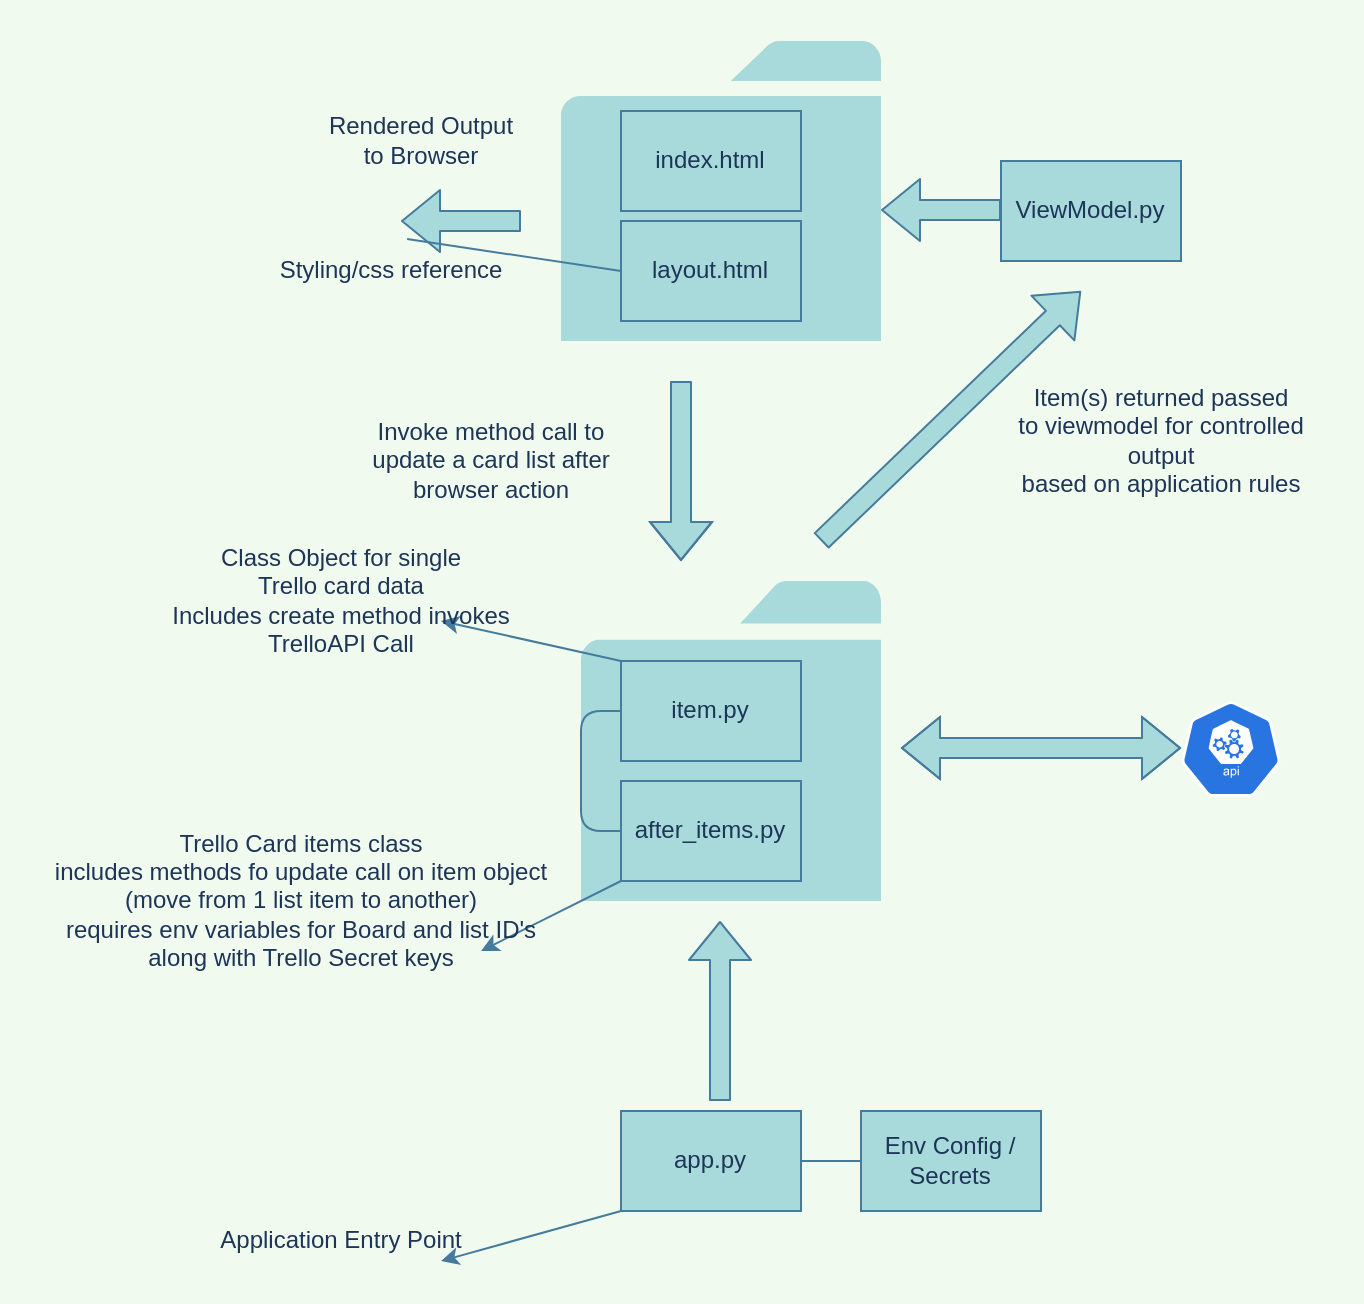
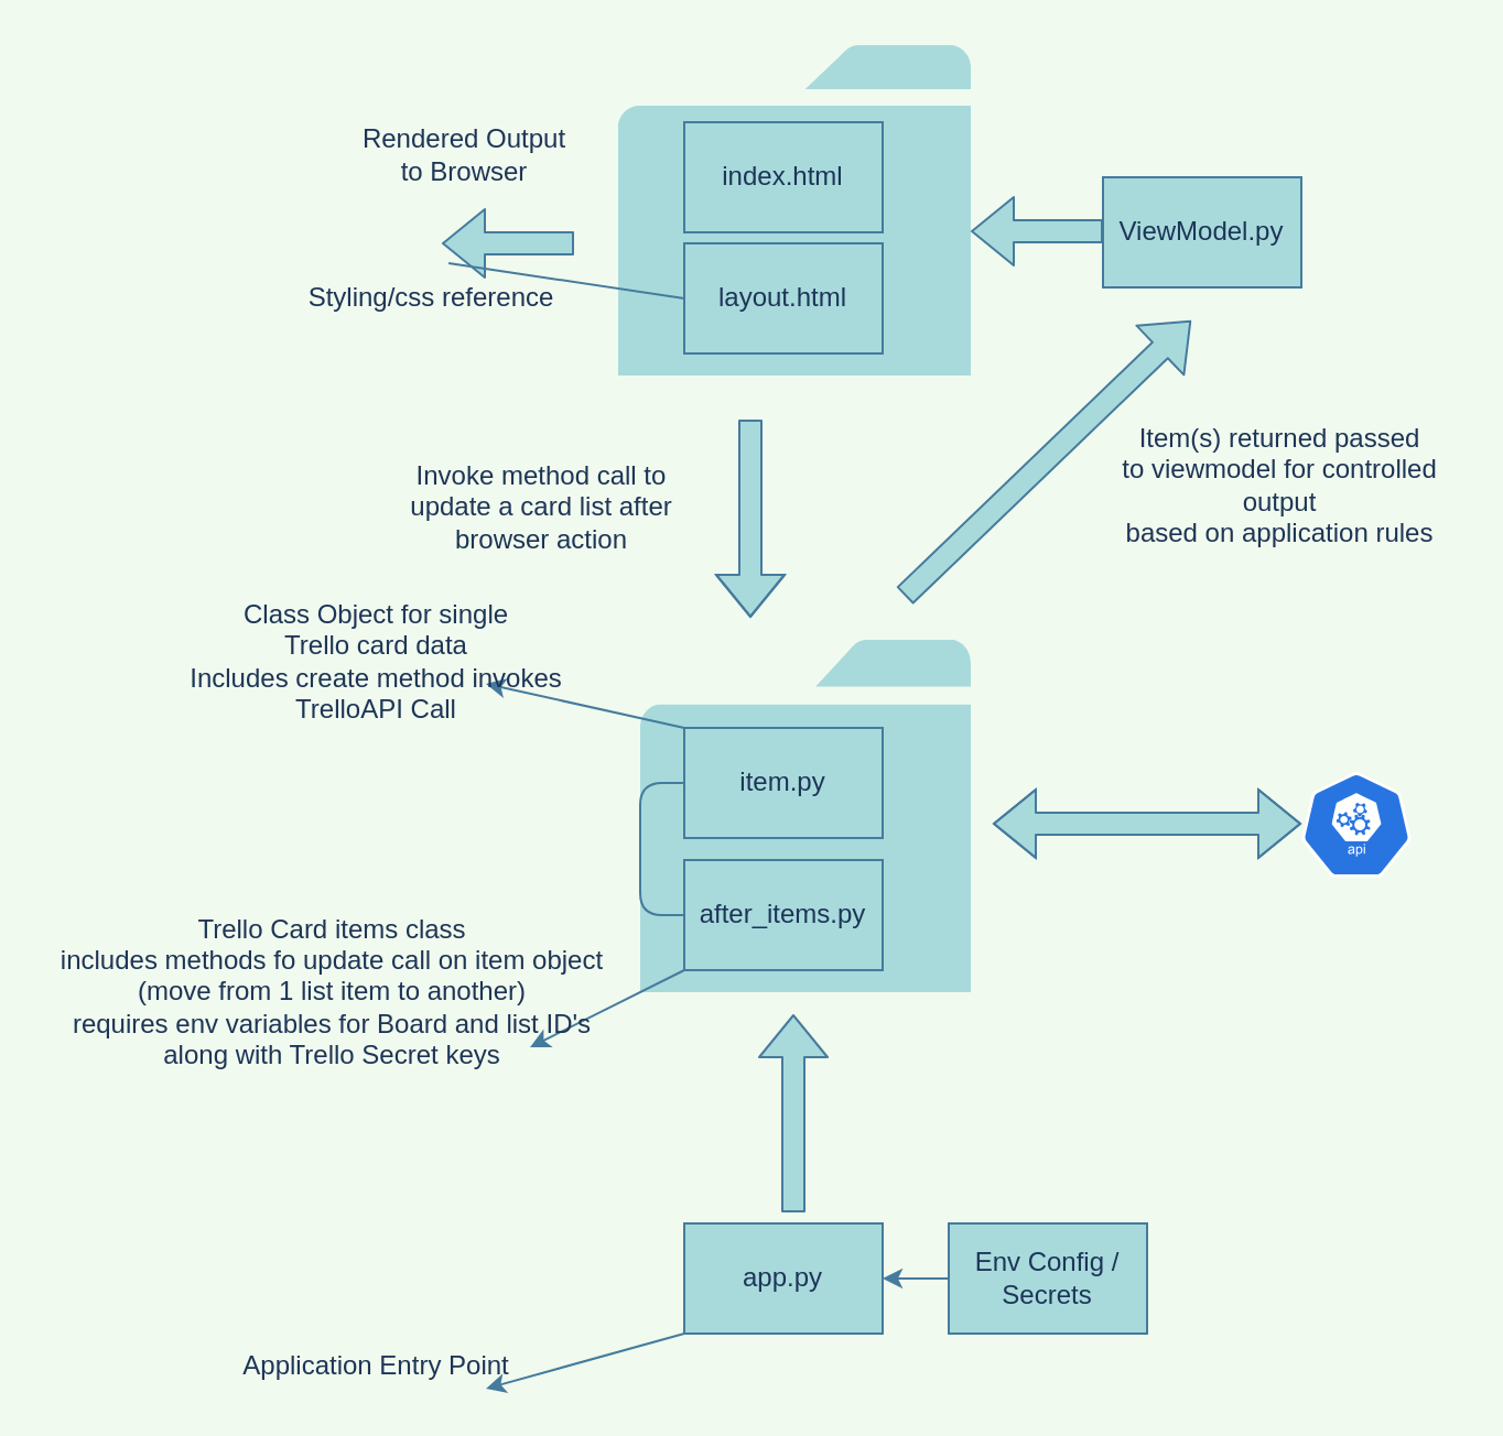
  <mxCell id="0" />
  <mxCell id="1" parent="0" />
  <mxCell id="2" value="" style="pointerEvents=1;shadow=0;dashed=0;html=1;strokeColor=none;labelPosition=center;verticalLabelPosition=bottom;verticalAlign=top;outlineConnect=0;align=center;shape=mxgraph.office.concepts.folder;fillColor=#A8DADC;rounded=0;sketch=0;fontColor=#1D3557;" vertex="1" parent="1"><mxGeometry x="280" y="20" width="160" height="150" as="geometry" /></mxCell>
  <mxCell id="3" value="" style="pointerEvents=1;shadow=0;dashed=0;html=1;strokeColor=none;labelPosition=center;verticalLabelPosition=bottom;verticalAlign=top;outlineConnect=0;align=center;shape=mxgraph.office.concepts.folder;fillColor=#A8DADC;rounded=0;sketch=0;fontColor=#1D3557;" vertex="1" parent="1"><mxGeometry x="290" y="290" width="150" height="160" as="geometry" /></mxCell>
  <mxCell id="4" value="index.html" style="rounded=0;whiteSpace=wrap;html=1;sketch=0;fontColor=#1D3557;strokeColor=#457B9D;fillColor=#A8DADC;" vertex="1" parent="1"><mxGeometry x="310" y="55" width="90" height="50" as="geometry" /></mxCell>
  <mxCell id="5" value="layout.html" style="rounded=0;whiteSpace=wrap;html=1;sketch=0;fontColor=#1D3557;strokeColor=#457B9D;fillColor=#A8DADC;" vertex="1" parent="1"><mxGeometry x="310" y="110" width="90" height="50" as="geometry" /></mxCell>
  <mxCell id="6" value="" style="shape=flexArrow;endArrow=classic;html=1;fontColor=#1D3557;strokeColor=#457B9D;fillColor=#A8DADC;labelBackgroundColor=#F1FAEE;" edge="1" parent="1"><mxGeometry width="50" height="50" relative="1" as="geometry"><mxPoint x="260" y="110" as="sourcePoint" /><mxPoint x="200" y="110" as="targetPoint" /></mxGeometry></mxCell>
  <mxCell id="7" value="Rendered Output &lt;br&gt;to Browser" style="text;html=1;align=center;verticalAlign=middle;resizable=0;points=[];autosize=1;strokeColor=none;fontColor=#1D3557;" vertex="1" parent="1"><mxGeometry x="155" y="55" width="110" height="30" as="geometry" /></mxCell>
  <mxCell id="8" value="ViewModel.py" style="rounded=0;whiteSpace=wrap;html=1;sketch=0;fontColor=#1D3557;strokeColor=#457B9D;fillColor=#A8DADC;" vertex="1" parent="1"><mxGeometry x="500" y="80" width="90" height="50" as="geometry" /></mxCell>
  <mxCell id="9" value="" style="shape=flexArrow;endArrow=classic;html=1;fontColor=#1D3557;strokeColor=#457B9D;fillColor=#A8DADC;labelBackgroundColor=#F1FAEE;" edge="1" parent="1"><mxGeometry width="50" height="50" relative="1" as="geometry"><mxPoint x="410" y="270" as="sourcePoint" /><mxPoint x="540" y="145" as="targetPoint" /><Array as="points" /></mxGeometry></mxCell>
  <mxCell id="10" value="Invoke method call to &lt;br&gt;update a card list after &lt;br&gt;browser action" style="text;html=1;align=center;verticalAlign=middle;resizable=0;points=[];autosize=1;strokeColor=none;fontColor=#1D3557;" vertex="1" parent="1"><mxGeometry x="180" y="205" width="130" height="50" as="geometry" /></mxCell>
  <mxCell id="11" value="" style="shape=flexArrow;endArrow=classic;html=1;fontColor=#1D3557;strokeColor=#457B9D;fillColor=#A8DADC;labelBackgroundColor=#F1FAEE;" edge="1" parent="1"><mxGeometry width="50" height="50" relative="1" as="geometry"><mxPoint x="500" y="104.5" as="sourcePoint" /><mxPoint x="440" y="104.5" as="targetPoint" /></mxGeometry></mxCell>
  <mxCell id="12" value="after_items.py" style="rounded=0;whiteSpace=wrap;html=1;sketch=0;fontColor=#1D3557;strokeColor=#457B9D;fillColor=#A8DADC;" vertex="1" parent="1"><mxGeometry x="310" y="390" width="90" height="50" as="geometry" /></mxCell>
  <mxCell id="13" style="edgeStyle=orthogonalEdgeStyle;curved=0;rounded=1;sketch=0;orthogonalLoop=1;jettySize=auto;html=1;exitX=0;exitY=0.5;exitDx=0;exitDy=0;entryX=0;entryY=0.5;entryDx=0;entryDy=0;fontColor=#1D3557;endArrow=none;endFill=0;strokeColor=#457B9D;fillColor=#A8DADC;" edge="1" parent="1" source="14" target="12"><mxGeometry relative="1" as="geometry" /></mxCell>
  <mxCell id="14" value="item.py" style="rounded=0;whiteSpace=wrap;html=1;sketch=0;fontColor=#1D3557;strokeColor=#457B9D;fillColor=#A8DADC;" vertex="1" parent="1"><mxGeometry x="310" y="330" width="90" height="50" as="geometry" /></mxCell>
  <mxCell id="15" value="Styling/css reference" style="text;html=1;align=center;verticalAlign=middle;resizable=0;points=[];autosize=1;strokeColor=none;fontColor=#1D3557;" vertex="1" parent="1"><mxGeometry x="130" y="125" width="130" height="20" as="geometry" /></mxCell>
  <mxCell id="16" value="" style="endArrow=classic;html=1;fontColor=#1D3557;strokeColor=#457B9D;fillColor=#A8DADC;exitX=0;exitY=0;exitDx=0;exitDy=0;" edge="1" parent="1" source="14"><mxGeometry width="50" height="50" relative="1" as="geometry"><mxPoint x="170" y="360" as="sourcePoint" /><mxPoint x="220" y="310" as="targetPoint" /></mxGeometry></mxCell>
  <mxCell id="17" value="" style="endArrow=none;html=1;fontColor=#1D3557;strokeColor=#457B9D;fillColor=#A8DADC;entryX=0;entryY=0.5;entryDx=0;entryDy=0;exitX=0.562;exitY=-0.3;exitDx=0;exitDy=0;exitPerimeter=0;endFill=0;" edge="1" parent="1" source="15" target="5"><mxGeometry width="50" height="50" relative="1" as="geometry"><mxPoint x="170" y="370" as="sourcePoint" /><mxPoint x="220" y="320" as="targetPoint" /></mxGeometry></mxCell>
  <mxCell id="18" value="Class Object for single &lt;br&gt;Trello card data&lt;br&gt;Includes create method invokes &lt;br&gt;TrelloAPI Call" style="text;html=1;align=center;verticalAlign=middle;resizable=0;points=[];autosize=1;strokeColor=none;fontColor=#1D3557;" vertex="1" parent="1"><mxGeometry x="80" y="270" width="180" height="60" as="geometry" /></mxCell>
  <mxCell id="19" value="" style="endArrow=classic;html=1;fontColor=#1D3557;strokeColor=#457B9D;fillColor=#A8DADC;exitX=0;exitY=1;exitDx=0;exitDy=0;" edge="1" parent="1" source="12"><mxGeometry width="50" height="50" relative="1" as="geometry"><mxPoint y="525" as="sourcePoint" x="230" /><mxPoint x="240" y="475" as="targetPoint" /></mxGeometry></mxCell>
  <mxCell id="20" value="Trello Card items class&lt;br&gt;includes methods fo update call on item object&lt;br&gt;(move from 1 list item to another)&lt;br&gt;requires env variables for Board and list ID's&lt;br&gt;along with Trello Secret keys" style="text;html=1;align=center;verticalAlign=middle;resizable=0;points=[];autosize=1;strokeColor=none;fontColor=#1D3557;" vertex="1" parent="1"><mxGeometry x="20" y="410" width="260" height="80" as="geometry" /></mxCell>
  <mxCell id="21" value="app.py" style="rounded=0;whiteSpace=wrap;html=1;sketch=0;fontColor=#1D3557;strokeColor=#457B9D;fillColor=#A8DADC;" vertex="1" parent="1"><mxGeometry x="310" y="555" width="90" height="50" as="geometry" /></mxCell>
  <mxCell id="22" value="" style="endArrow=classic;html=1;fontColor=#1D3557;strokeColor=#457B9D;fillColor=#A8DADC;exitX=0;exitY=1;exitDx=0;exitDy=0;" edge="1" parent="1" source="21"><mxGeometry width="50" height="50" relative="1" as="geometry"><mxPoint x="500" y="330" as="sourcePoint" /><mxPoint x="220" y="630" as="targetPoint" /></mxGeometry></mxCell>
  <mxCell id="23" value="Application Entry Point" style="text;html=1;align=center;verticalAlign=middle;resizable=0;points=[];autosize=1;strokeColor=none;fontColor=#1D3557;" vertex="1" parent="1"><mxGeometry x="100" y="610" width="140" height="20" as="geometry" /></mxCell>
  <mxCell id="24" value="Env Config / Secrets" style="rounded=0;whiteSpace=wrap;html=1;sketch=0;fontColor=#1D3557;strokeColor=#457B9D;fillColor=#A8DADC;" vertex="1" parent="1"><mxGeometry x="430" y="555" width="90" height="50" as="geometry" /></mxCell>
- <mxCell id="25" value="" style="endArrow=none;html=1;fontColor=#1D3557;strokeColor=#457B9D;fillColor=#A8DADC;exitX=0;exitY=0.5;exitDx=0;exitDy=0;entryX=1;entryY=0.5;entryDx=0;entryDy=0;" edge="1" parent="1" source="24" target="21"><mxGeometry width="50" height="50" relative="1" as="geometry"><mxPoint x="500" y="320" as="sourcePoint" /><mxPoint x="550" y="270" as="targetPoint" /></mxGeometry></mxCell>
+ <mxCell id="25" value="" style="endArrow=classic;html=1;fontColor=#1D3557;strokeColor=#457B9D;fillColor=#A8DADC;exitX=0;exitY=0.5;exitDx=0;exitDy=0;entryX=1;entryY=0.5;entryDx=0;entryDy=0;" edge="1" parent="1" source="24" target="21"><mxGeometry width="50" height="50" relative="1" as="geometry"><mxPoint x="500" y="320" as="sourcePoint" /><mxPoint x="550" y="270" as="targetPoint" /></mxGeometry></mxCell>
  <mxCell id="26" value="" style="shape=flexArrow;endArrow=classic;html=1;fontColor=#1D3557;strokeColor=#457B9D;fillColor=#A8DADC;labelBackgroundColor=#F1FAEE;" edge="1" parent="1"><mxGeometry width="50" height="50" relative="1" as="geometry"><mxPoint x="359.5" y="550" as="sourcePoint" /><mxPoint x="359.5" y="460" as="targetPoint" /><Array as="points" /></mxGeometry></mxCell>
  <mxCell id="27" value="" style="html=1;dashed=0;whitespace=wrap;fillColor=#2875E2;strokeColor=#ffffff;points=[[0.005,0.63,0],[0.1,0.2,0],[0.9,0.2,0],[0.5,0,0],[0.995,0.63,0],[0.72,0.99,0],[0.5,1,0],[0.28,0.99,0]];shape=mxgraph.kubernetes.icon;prIcon=api;rounded=0;sketch=0;fontColor=#1D3557;" vertex="1" parent="1"><mxGeometry x="590" y="350" width="50" height="48" as="geometry" /></mxCell>
  <mxCell id="28" value="" style="shape=flexArrow;endArrow=classic;startArrow=classic;html=1;fontColor=#1D3557;strokeColor=#457B9D;fillColor=#A8DADC;" edge="1" parent="1"><mxGeometry width="100" height="100" relative="1" as="geometry"><mxPoint x="450" y="373.5" as="sourcePoint" /><mxPoint x="590" y="373.5" as="targetPoint" /><Array as="points"><mxPoint x="520" y="373.5" /></Array></mxGeometry></mxCell>
  <mxCell id="29" value="" style="shape=flexArrow;endArrow=classic;html=1;fontColor=#1D3557;strokeColor=#457B9D;fillColor=#A8DADC;labelBackgroundColor=#F1FAEE;" edge="1" parent="1"><mxGeometry width="50" height="50" relative="1" as="geometry"><mxPoint x="340" y="190" as="sourcePoint" /><mxPoint x="340" y="280" as="targetPoint" /><Array as="points"><mxPoint x="340" y="240" /></Array></mxGeometry></mxCell>
  <mxCell id="30" value="Item(s) returned passed &lt;br&gt;to viewmodel for controlled&lt;br&gt;output&lt;br&gt;based on application rules" style="text;html=1;align=center;verticalAlign=middle;resizable=0;points=[];autosize=1;strokeColor=none;fontColor=#1D3557;" vertex="1" parent="1"><mxGeometry x="500" y="190" width="160" height="60" as="geometry" /></mxCell>
